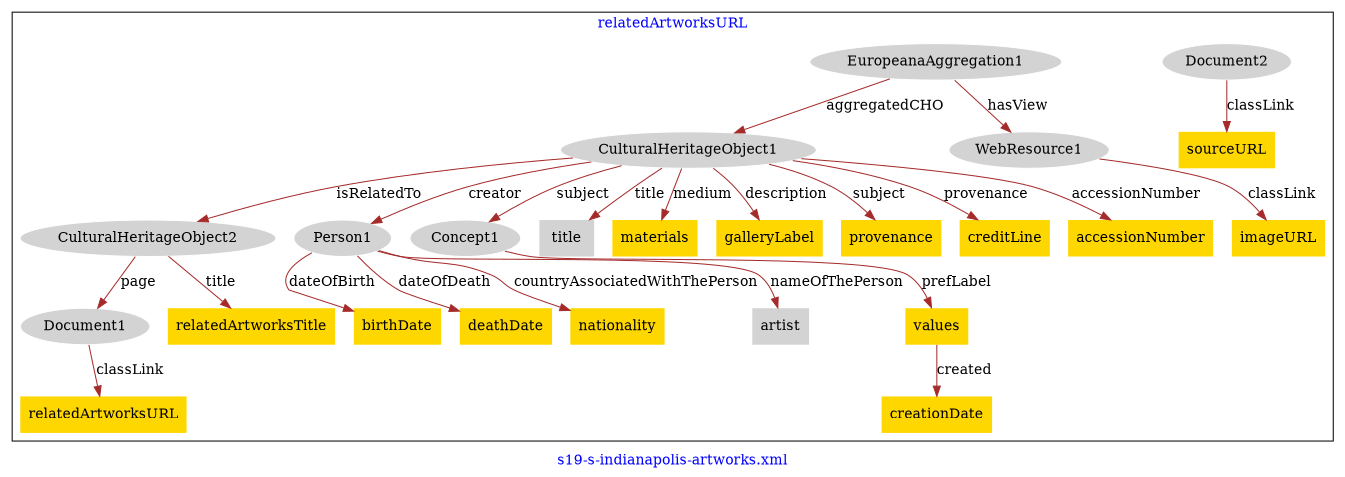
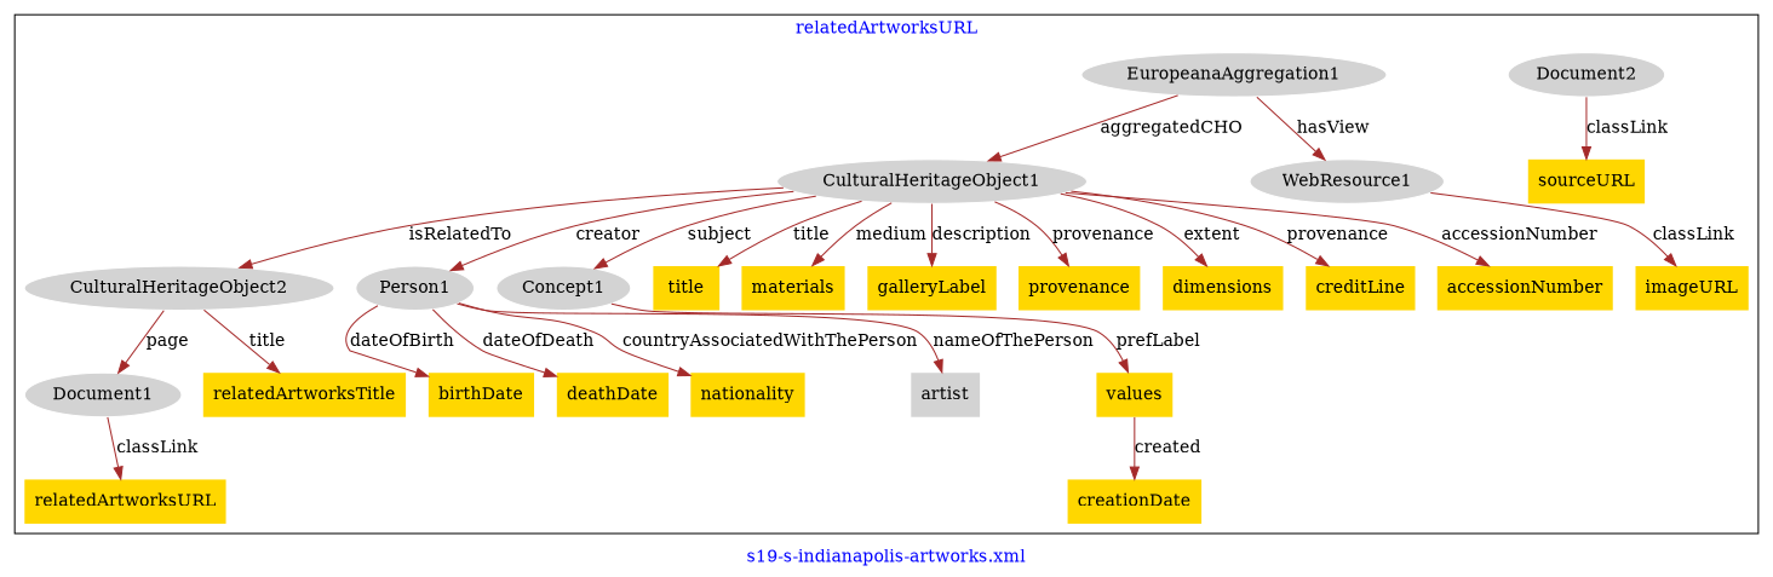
  digraph {
    fontcolor=blue
    label="s19-s-indianapolis-artworks.xml"
    remincross=true
    node [fillcolor=gold style=filled shape=plaintext]
    edge [color=brown fontcolor=black]
    n1 [color=white fillcolor=lightgray label=CulturalHeritageObject1 shape=""]
    n2 [color=white fillcolor=lightgray label=CulturalHeritageObject2 shape=""]
    n3 [color=white fillcolor=lightgray label=Person1 shape=""]
    n4 [color=white fillcolor=lightgray label=Concept1 shape=""]
    n5 [color=white fillcolor=lightgray label=Document2 shape=""]
    n6 [color=white fillcolor=lightgray label=Document1 shape=""]
    n7 [color=white fillcolor=lightgray label=EuropeanaAggregation1 shape=""]
    n8 [color=white fillcolor=lightgray label=WebResource1 shape=""]
    n9 [label=birthDate]
-   n10 [fillcolor=lightgray label=title]
+   n10 [label=title]
    n11 [label=deathDate]
    n12 [label=materials]
    n13 [label=values]
    n14 [label=nationality]
    n15 [label=sourceURL]
    n16 [label=galleryLabel]
    n17 [label=creationDate]
    n18 [label=relatedArtworksURL]
    n19 [fillcolor=lightgray label=artist]
    n20 [label=provenance]
+   n21 [label=dimensions]
    n22 [label=creditLine]
    n23 [label=relatedArtworksTitle]
    n24 [label=accessionNumber]
    n25 [label=imageURL]
    subgraph cluster_1 {
      label=relatedArtworksURL
      n1
      n2
      n3
      n4
      n5
      n6
      n7
      n8
      n9
      n10
      n11
      n12
      n13
      n14
      n15
      n16
      n17
      n18
      n19
      n20
+     n21
      n22
      n23
      n24
      n25
    }
    n1 -> n2 [label=isRelatedTo]
    n1 -> n3 [label=creator]
    n1 -> n4 [label=subject]
    n1 -> n10 [label=title]
    n1 -> n12 [label=medium]
    n1 -> n16 [label=description]
-   n1 -> n20 [label=subject]
+   n1 -> n20 [label=provenance]
+   n1 -> n21 [label=extent]
    n1 -> n22 [label=provenance]
    n1 -> n24 [label=accessionNumber]
    n2 -> n6 [label=page]
    n2 -> n23 [label=title]
    n3 -> n9 [label=dateOfBirth]
    n3 -> n11 [label=dateOfDeath]
    n3 -> n14 [label=countryAssociatedWithThePerson]
    n3 -> n19 [label=nameOfThePerson]
    n4 -> n13 [label=prefLabel]
    n5 -> n15 [label=classLink]
    n6 -> n18 [label=classLink]
    n7 -> n1 [label=aggregatedCHO]
    n7 -> n8 [label=hasView]
    n8 -> n25 [label=classLink]
    n13 -> n17 [label=created]
  }
